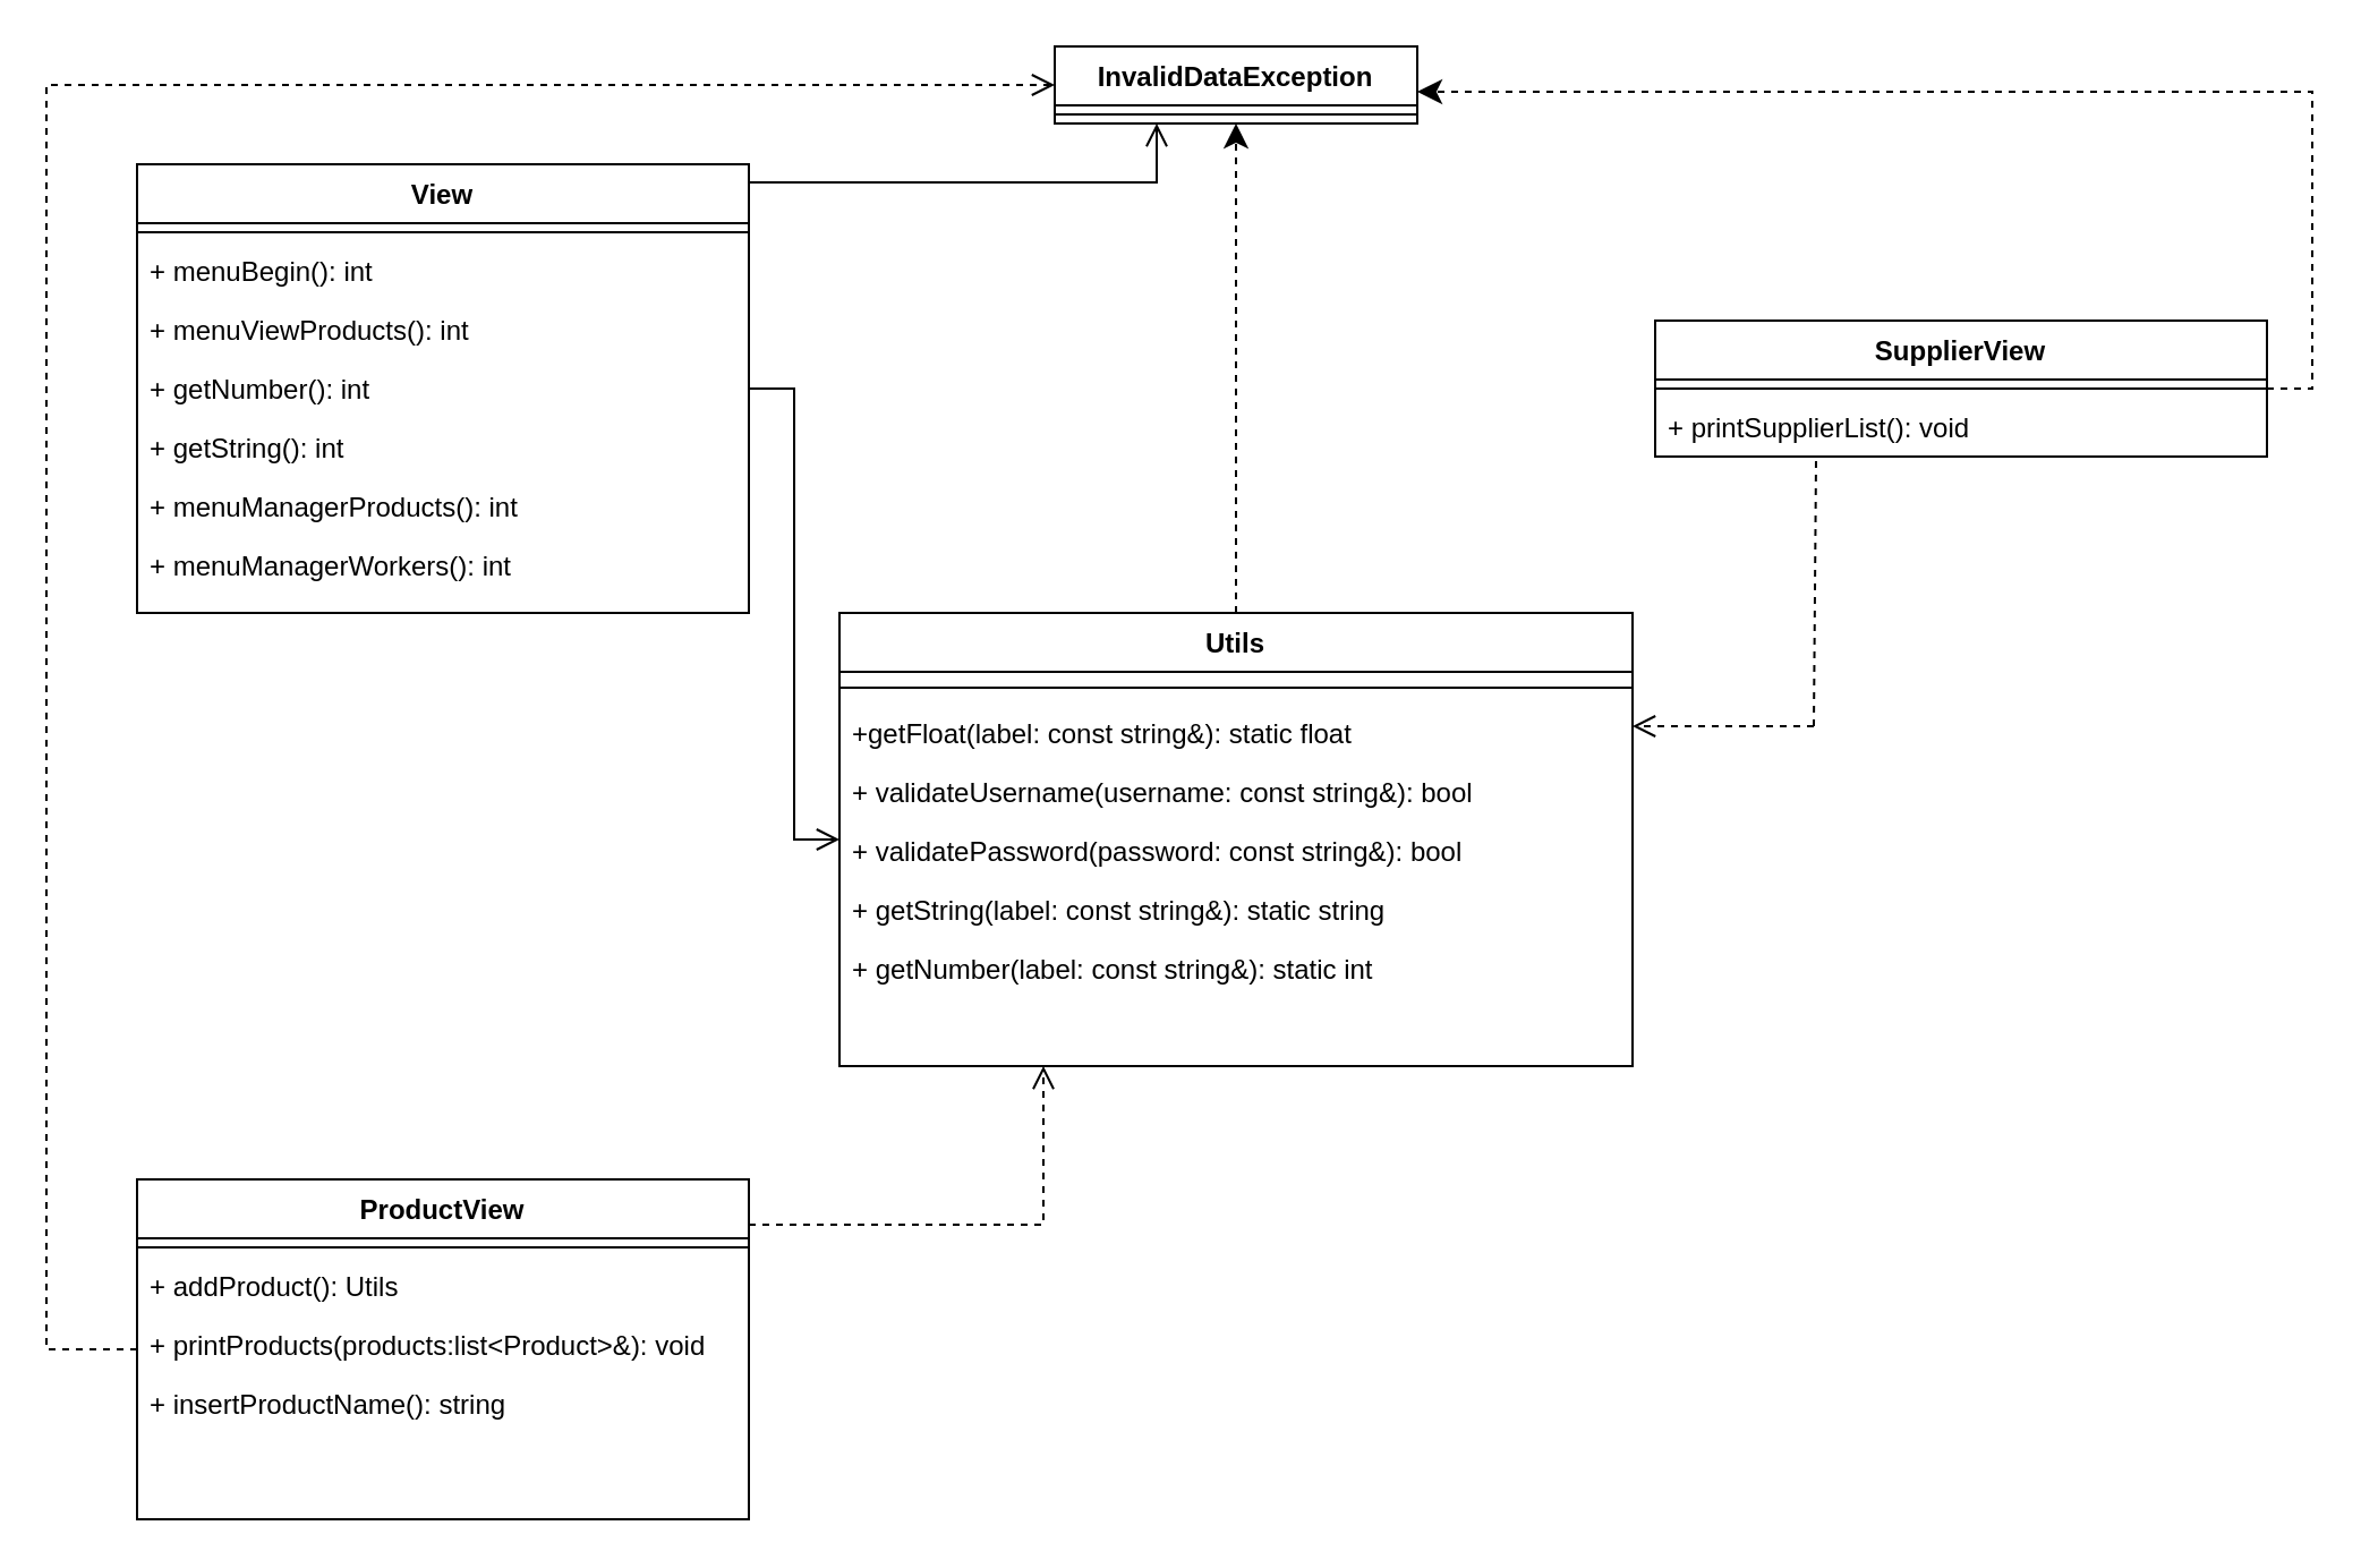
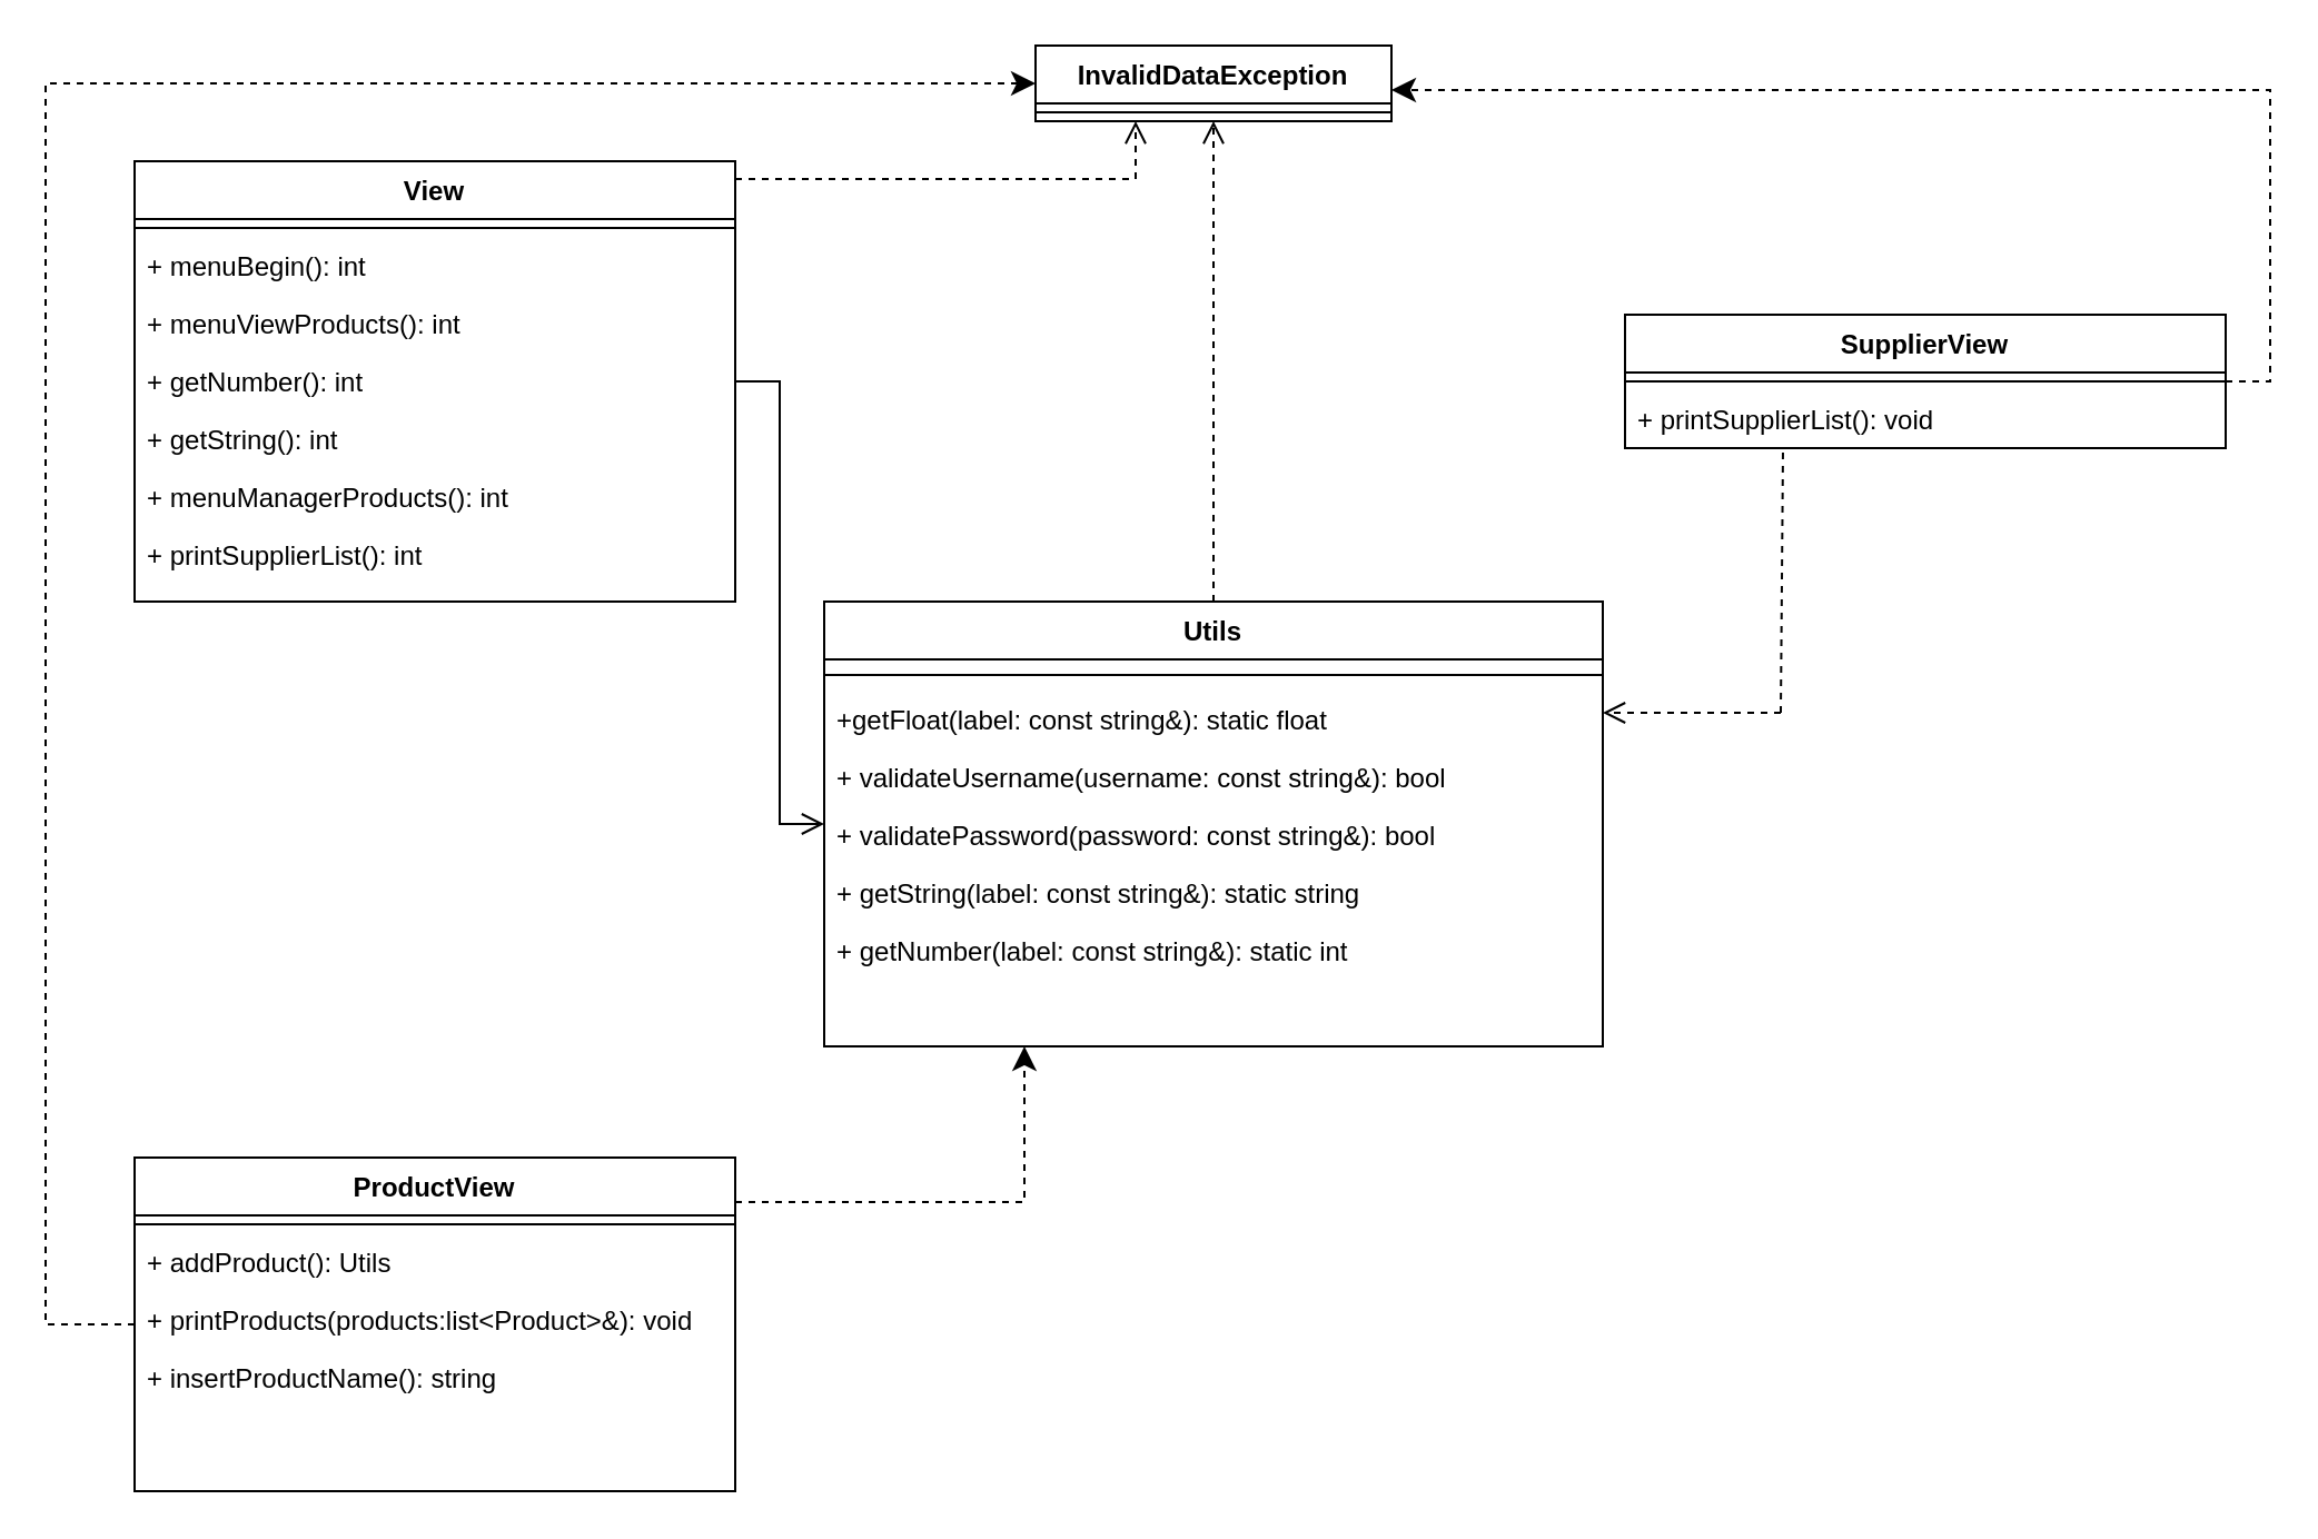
  <mxCell id="0" />
  <mxCell id="1" parent="0" />
  <mxCell id="2" value="Utils" style="swimlane;fontStyle=1;align=center;verticalAlign=top;childLayout=stackLayout;horizontal=1;startSize=26;horizontalStack=0;resizeParent=1;resizeLast=0;collapsible=1;marginBottom=0;rounded=0;shadow=0;strokeWidth=1;" parent="1" vertex="1"><mxGeometry x="370" y="270" width="350" height="200" as="geometry"><mxRectangle x="220" y="120" width="160" height="26" as="alternateBounds" /></mxGeometry></mxCell>
  <mxCell id="3" value="" style="line;html=1;strokeWidth=1;align=left;verticalAlign=middle;spacingTop=-1;spacingLeft=3;spacingRight=3;rotatable=0;labelPosition=right;points=[];portConstraint=eastwest;" parent="2" vertex="1"><mxGeometry y="26" width="350" height="14" as="geometry" /></mxCell>
  <mxCell id="4" value="+getFloat(label: const string&amp;): static float" style="text;align=left;verticalAlign=top;spacingLeft=4;spacingRight=4;overflow=hidden;rotatable=0;points=[[0,0.5],[1,0.5]];portConstraint=eastwest;" parent="2" vertex="1"><mxGeometry y="40" width="350" height="26" as="geometry" /></mxCell>
  <mxCell id="5" value="+ validateUsername(username: const string&amp;): bool" style="text;align=left;verticalAlign=top;spacingLeft=4;spacingRight=4;overflow=hidden;rotatable=0;points=[[0,0.5],[1,0.5]];portConstraint=eastwest;" parent="2" vertex="1"><mxGeometry y="66" width="350" height="26" as="geometry" /></mxCell>
  <mxCell id="6" value="+ validatePassword(password: const string&amp;): bool" style="text;align=left;verticalAlign=top;spacingLeft=4;spacingRight=4;overflow=hidden;rotatable=0;points=[[0,0.5],[1,0.5]];portConstraint=eastwest;" parent="2" vertex="1"><mxGeometry y="92" width="350" height="26" as="geometry" /></mxCell>
  <mxCell id="7" value="+ getString(label: const string&amp;): static string" style="text;align=left;verticalAlign=top;spacingLeft=4;spacingRight=4;overflow=hidden;rotatable=0;points=[[0,0.5],[1,0.5]];portConstraint=eastwest;" parent="2" vertex="1"><mxGeometry y="118" width="350" height="26" as="geometry" /></mxCell>
  <mxCell id="8" value="+ getNumber(label: const string&amp;): static int" style="text;align=left;verticalAlign=top;spacingLeft=4;spacingRight=4;overflow=hidden;rotatable=0;points=[[0,0.5],[1,0.5]];portConstraint=eastwest;" parent="2" vertex="1"><mxGeometry y="144" width="350" height="26" as="geometry" /></mxCell>
  <mxCell id="9" value="View" style="swimlane;fontStyle=1;align=center;verticalAlign=top;childLayout=stackLayout;horizontal=1;startSize=26;horizontalStack=0;resizeParent=1;resizeLast=0;collapsible=1;marginBottom=0;rounded=0;shadow=0;strokeWidth=1;" parent="1" vertex="1"><mxGeometry x="60" y="72" width="270" height="198" as="geometry"><mxRectangle x="220" y="120" width="160" height="26" as="alternateBounds" /></mxGeometry></mxCell>
  <mxCell id="10" value="" style="line;html=1;strokeWidth=1;align=left;verticalAlign=middle;spacingTop=-1;spacingLeft=3;spacingRight=3;rotatable=0;labelPosition=right;points=[];portConstraint=eastwest;" parent="9" vertex="1"><mxGeometry y="26" width="270" height="8" as="geometry" /></mxCell>
  <mxCell id="11" value="+ menuBegin(): int" style="text;align=left;verticalAlign=top;spacingLeft=4;spacingRight=4;overflow=hidden;rotatable=0;points=[[0,0.5],[1,0.5]];portConstraint=eastwest;" parent="9" vertex="1"><mxGeometry y="34" width="270" height="26" as="geometry" /></mxCell>
  <mxCell id="12" value="+ menuViewProducts(): int" style="text;align=left;verticalAlign=top;spacingLeft=4;spacingRight=4;overflow=hidden;rotatable=0;points=[[0,0.5],[1,0.5]];portConstraint=eastwest;" parent="9" vertex="1"><mxGeometry y="60" width="270" height="26" as="geometry" /></mxCell>
  <mxCell id="13" value="+ getNumber(): int" style="text;align=left;verticalAlign=top;spacingLeft=4;spacingRight=4;overflow=hidden;rotatable=0;points=[[0,0.5],[1,0.5]];portConstraint=eastwest;" parent="9" vertex="1"><mxGeometry y="86" width="270" height="26" as="geometry" /></mxCell>
  <mxCell id="14" value="+ getString(): int" style="text;align=left;verticalAlign=top;spacingLeft=4;spacingRight=4;overflow=hidden;rotatable=0;points=[[0,0.5],[1,0.5]];portConstraint=eastwest;" parent="9" vertex="1"><mxGeometry y="112" width="270" height="26" as="geometry" /></mxCell>
  <mxCell id="15" value="+ menuManagerProducts(): int" style="text;align=left;verticalAlign=top;spacingLeft=4;spacingRight=4;overflow=hidden;rotatable=0;points=[[0,0.5],[1,0.5]];portConstraint=eastwest;" parent="9" vertex="1"><mxGeometry y="138" width="270" height="26" as="geometry" /></mxCell>
- <mxCell id="16" value="+ menuManagerWorkers(): int" style="text;align=left;verticalAlign=top;spacingLeft=4;spacingRight=4;overflow=hidden;rotatable=0;points=[[0,0.5],[1,0.5]];portConstraint=eastwest;" parent="9" vertex="1"><mxGeometry y="164" width="270" height="26" as="geometry" /></mxCell>
+ <mxCell id="16" value="+ printSupplierList(): int" style="text;align=left;verticalAlign=top;spacingLeft=4;spacingRight=4;overflow=hidden;rotatable=0;points=[[0,0.5],[1,0.5]];portConstraint=eastwest;" parent="9" vertex="1"><mxGeometry y="164" width="270" height="26" as="geometry" /></mxCell>
  <mxCell id="17" value="ProductView" style="swimlane;fontStyle=1;align=center;verticalAlign=top;childLayout=stackLayout;horizontal=1;startSize=26;horizontalStack=0;resizeParent=1;resizeLast=0;collapsible=1;marginBottom=0;rounded=0;shadow=0;strokeWidth=1;" parent="1" vertex="1"><mxGeometry x="60" y="520" width="270" height="150" as="geometry"><mxRectangle x="220" y="120" width="160" height="26" as="alternateBounds" /></mxGeometry></mxCell>
  <mxCell id="18" value="" style="line;html=1;strokeWidth=1;align=left;verticalAlign=middle;spacingTop=-1;spacingLeft=3;spacingRight=3;rotatable=0;labelPosition=right;points=[];portConstraint=eastwest;" parent="17" vertex="1"><mxGeometry y="26" width="270" height="8" as="geometry" /></mxCell>
  <mxCell id="19" value="+ addProduct(): Utils" style="text;align=left;verticalAlign=top;spacingLeft=4;spacingRight=4;overflow=hidden;rotatable=0;points=[[0,0.5],[1,0.5]];portConstraint=eastwest;" parent="17" vertex="1"><mxGeometry y="34" width="270" height="26" as="geometry" /></mxCell>
  <mxCell id="20" value="+ printProducts(products:list&lt;Product&gt;&amp;): void" style="text;align=left;verticalAlign=top;spacingLeft=4;spacingRight=4;overflow=hidden;rotatable=0;points=[[0,0.5],[1,0.5]];portConstraint=eastwest;" parent="17" vertex="1"><mxGeometry y="60" width="270" height="26" as="geometry" /></mxCell>
  <mxCell id="21" value="+ insertProductName(): string" style="text;align=left;verticalAlign=top;spacingLeft=4;spacingRight=4;overflow=hidden;rotatable=0;points=[[0,0.5],[1,0.5]];portConstraint=eastwest;" parent="17" vertex="1"><mxGeometry y="86" width="270" height="26" as="geometry" /></mxCell>
  <mxCell id="22" value="SupplierView" style="swimlane;fontStyle=1;align=center;verticalAlign=top;childLayout=stackLayout;horizontal=1;startSize=26;horizontalStack=0;resizeParent=1;resizeLast=0;collapsible=1;marginBottom=0;rounded=0;shadow=0;strokeWidth=1;" parent="1" vertex="1"><mxGeometry x="730" y="141" width="270" height="60" as="geometry"><mxRectangle x="220" y="120" width="160" height="26" as="alternateBounds" /></mxGeometry></mxCell>
  <mxCell id="23" value="" style="line;html=1;strokeWidth=1;align=left;verticalAlign=middle;spacingTop=-1;spacingLeft=3;spacingRight=3;rotatable=0;labelPosition=right;points=[];portConstraint=eastwest;" parent="22" vertex="1"><mxGeometry y="26" width="270" height="8" as="geometry" /></mxCell>
  <mxCell id="24" value="+ printSupplierList(): void" style="text;align=left;verticalAlign=top;spacingLeft=4;spacingRight=4;overflow=hidden;rotatable=0;points=[[0,0.5],[1,0.5]];portConstraint=eastwest;" parent="22" vertex="1"><mxGeometry y="34" width="270" height="26" as="geometry" /></mxCell>
  <mxCell id="25" value="" style="html=1;verticalAlign=bottom;endArrow=open;dashed=0;endSize=8;edgeStyle=elbowEdgeStyle;elbow=vertical;curved=0;rounded=0;" parent="1" source="9" target="2" edge="1"><mxGeometry relative="1" as="geometry"><mxPoint x="130" y="490" as="sourcePoint" /><mxPoint x="50" y="490" as="targetPoint" /></mxGeometry></mxCell>
  <mxCell id="26" value="" style="html=1;verticalAlign=bottom;endArrow=open;dashed=1;endSize=8;edgeStyle=elbowEdgeStyle;elbow=vertical;curved=0;rounded=0;" parent="1" target="2" edge="1"><mxGeometry relative="1" as="geometry"><mxPoint x="800" y="320" as="sourcePoint" /><mxPoint x="410" y="390" as="targetPoint" /></mxGeometry></mxCell>
- <mxCell id="27" value="" style="html=1;verticalAlign=bottom;endArrow=open;dashed=1;endSize=8;edgeStyle=elbowEdgeStyle;elbow=vertical;curved=0;rounded=0;" parent="1" source="17" target="2" edge="1"><mxGeometry relative="1" as="geometry"><mxPoint x="260" y="400" as="sourcePoint" /><mxPoint x="480" y="530" as="targetPoint" /><Array as="points"><mxPoint x="460" y="540" /><mxPoint x="490" y="540" /><mxPoint x="370" y="540" /></Array></mxGeometry></mxCell>
+ <mxCell id="27" value="" style="html=1;verticalAlign=bottom;endArrow=classic;dashed=1;endSize=8;edgeStyle=elbowEdgeStyle;elbow=vertical;curved=0;rounded=0;" parent="1" source="17" target="2" edge="1"><mxGeometry relative="1" as="geometry"><mxPoint x="260" y="400" as="sourcePoint" /><mxPoint x="480" y="530" as="targetPoint" /><Array as="points"><mxPoint x="460" y="540" /><mxPoint x="490" y="540" /><mxPoint x="370" y="540" /></Array></mxGeometry></mxCell>
  <mxCell id="28" value="InvalidDataException" style="swimlane;fontStyle=1;align=center;verticalAlign=top;childLayout=stackLayout;horizontal=1;startSize=26;horizontalStack=0;resizeParent=1;resizeParentMax=0;resizeLast=0;collapsible=1;marginBottom=0;whiteSpace=wrap;html=1;" parent="1" vertex="1"><mxGeometry x="465" y="20" width="160" height="34" as="geometry" /></mxCell>
  <mxCell id="29" value="" style="line;strokeWidth=1;fillColor=none;align=left;verticalAlign=middle;spacingTop=-1;spacingLeft=3;spacingRight=3;rotatable=0;labelPosition=right;points=[];portConstraint=eastwest;strokeColor=inherit;" parent="28" vertex="1"><mxGeometry y="26" width="160" height="8" as="geometry" /></mxCell>
- <mxCell id="30" value="" style="html=1;verticalAlign=bottom;endArrow=classic;dashed=1;endSize=8;edgeStyle=elbowEdgeStyle;elbow=vertical;curved=0;rounded=0;exitX=0.5;exitY=0;exitDx=0;exitDy=0;entryX=0.5;entryY=1;entryDx=0;entryDy=0;" parent="1" source="2" target="28" edge="1"><mxGeometry relative="1" as="geometry"><mxPoint x="570" y="180" as="sourcePoint" /><mxPoint x="540" y="-90" as="targetPoint" /></mxGeometry></mxCell>
+ <mxCell id="30" value="" style="html=1;verticalAlign=bottom;endArrow=open;dashed=1;endSize=8;edgeStyle=elbowEdgeStyle;elbow=vertical;curved=0;rounded=0;exitX=0.5;exitY=0;exitDx=0;exitDy=0;entryX=0.5;entryY=1;entryDx=0;entryDy=0;" parent="1" source="2" target="28" edge="1"><mxGeometry relative="1" as="geometry"><mxPoint x="570" y="180" as="sourcePoint" /><mxPoint x="540" y="-90" as="targetPoint" /></mxGeometry></mxCell>
  <mxCell id="31" value="" style="html=1;verticalAlign=bottom;endArrow=classic;dashed=1;endSize=8;edgeStyle=elbowEdgeStyle;elbow=vertical;curved=0;rounded=0;" parent="1" source="22" target="28" edge="1"><mxGeometry relative="1" as="geometry"><mxPoint x="920" y="160" as="sourcePoint" /><mxPoint x="630" y="-150" as="targetPoint" /><Array as="points"><mxPoint x="1020" y="40" /></Array></mxGeometry></mxCell>
- <mxCell id="32" value="" style="html=1;verticalAlign=bottom;endArrow=open;dashed=1;endSize=8;edgeStyle=elbowEdgeStyle;elbow=vertical;curved=0;rounded=0;entryX=0;entryY=0.5;entryDx=0;entryDy=0;" parent="1" source="17" target="28" edge="1"><mxGeometry relative="1" as="geometry"><mxPoint x="90" y="660" as="sourcePoint" /><mxPoint x="10" y="660" as="targetPoint" /><Array as="points"><mxPoint x="20" y="300" /></Array></mxGeometry></mxCell>
- <mxCell id="33" value="" style="html=1;verticalAlign=bottom;endArrow=open;dashed=0;endSize=8;edgeStyle=elbowEdgeStyle;elbow=vertical;curved=0;rounded=0;" parent="1" source="9" target="28" edge="1"><mxGeometry relative="1" as="geometry"><mxPoint x="240" y="40" as="sourcePoint" /><mxPoint x="160" y="40" as="targetPoint" /><Array as="points"><mxPoint x="510" y="80" /><mxPoint x="380" y="120" /></Array></mxGeometry></mxCell>
+ <mxCell id="32" value="" style="html=1;verticalAlign=bottom;endArrow=classic;dashed=1;endSize=8;edgeStyle=elbowEdgeStyle;elbow=vertical;curved=0;rounded=0;entryX=0;entryY=0.5;entryDx=0;entryDy=0;" parent="1" source="17" target="28" edge="1"><mxGeometry relative="1" as="geometry"><mxPoint x="90" y="660" as="sourcePoint" /><mxPoint x="10" y="660" as="targetPoint" /><Array as="points"><mxPoint x="20" y="300" /></Array></mxGeometry></mxCell>
+ <mxCell id="33" value="" style="html=1;verticalAlign=bottom;endArrow=open;dashed=1;endSize=8;edgeStyle=elbowEdgeStyle;elbow=vertical;curved=0;rounded=0;" parent="1" source="9" target="28" edge="1"><mxGeometry relative="1" as="geometry"><mxPoint x="240" y="40" as="sourcePoint" /><mxPoint x="160" y="40" as="targetPoint" /><Array as="points"><mxPoint x="510" y="80" /><mxPoint x="380" y="120" /></Array></mxGeometry></mxCell>
  <mxCell id="34" value="" style="endArrow=none;dashed=1;html=1;rounded=0;entryX=0.263;entryY=1;entryDx=0;entryDy=0;entryPerimeter=0;" edge="1" parent="1" target="24"><mxGeometry width="50" height="50" relative="1" as="geometry"><mxPoint x="800" y="320" as="sourcePoint" /><mxPoint x="850" y="270" as="targetPoint" /></mxGeometry></mxCell>
